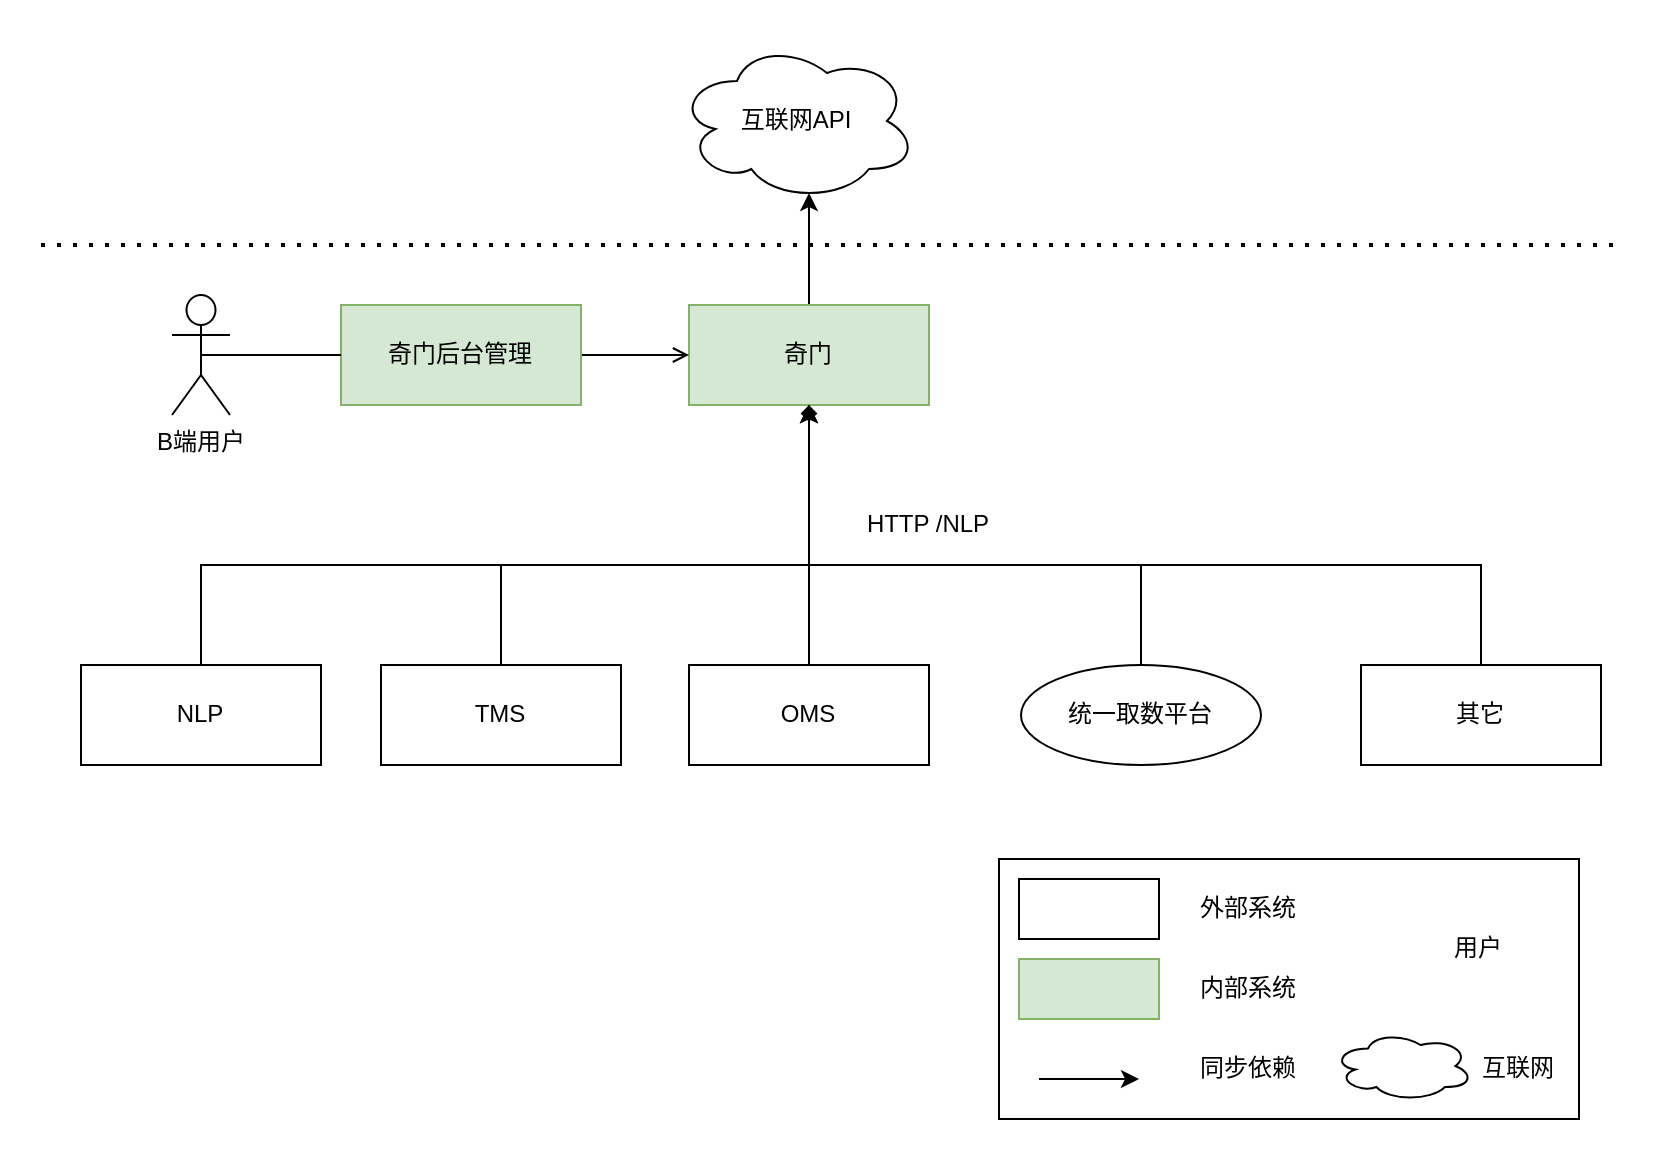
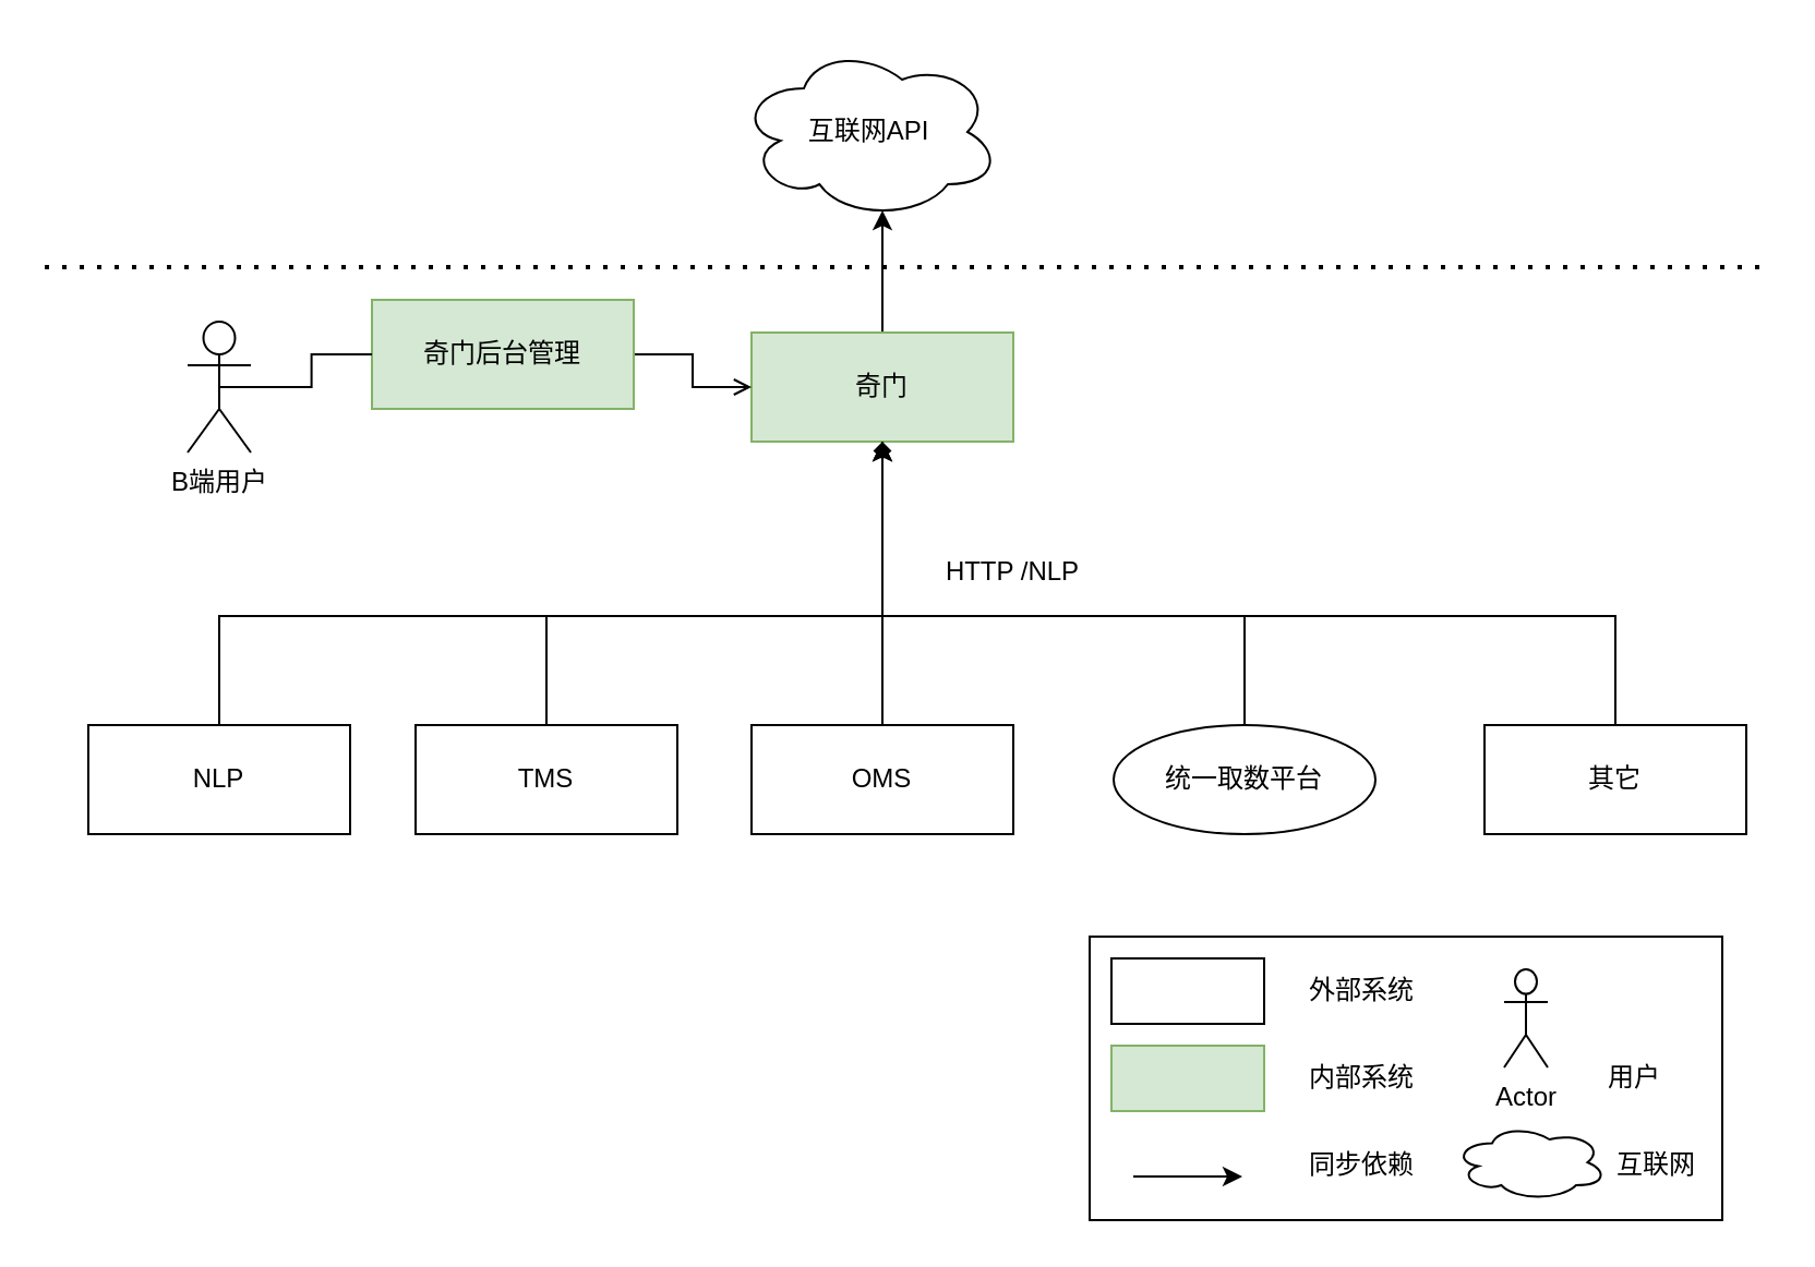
  <mxCell id="0" />
  <mxCell id="1" parent="0" />
  <mxCell id="2" style="edgeStyle=orthogonalEdgeStyle;rounded=0;orthogonalLoop=1;jettySize=auto;html=1;exitX=0.5;exitY=0;exitDx=0;exitDy=0;entryX=0.55;entryY=0.95;entryDx=0;entryDy=0;entryPerimeter=0;" parent="1" source="3" target="28" edge="1"><mxGeometry relative="1" as="geometry" /></mxCell>
  <mxCell id="3" value="奇门" style="rounded=0;whiteSpace=wrap;html=1;fillColor=#d5e8d4;strokeColor=#82b366;" parent="1" vertex="1"><mxGeometry x="344" y="152" width="120" height="50" as="geometry" /></mxCell>
  <mxCell id="4" style="edgeStyle=orthogonalEdgeStyle;rounded=0;orthogonalLoop=1;jettySize=auto;html=1;exitX=0.5;exitY=0;exitDx=0;exitDy=0;entryX=0.5;entryY=1;entryDx=0;entryDy=0;endArrow=open;" parent="1" source="5" target="3" edge="1"><mxGeometry relative="1" as="geometry"><Array as="points"><mxPoint x="100" y="282" /><mxPoint x="404" y="282" /></Array></mxGeometry></mxCell>
  <mxCell id="5" value="NLP" style="rounded=0;whiteSpace=wrap;html=1;flipH=1;flipV=1;" parent="1" vertex="1"><mxGeometry x="40" y="332" width="120" height="50" as="geometry" /></mxCell>
  <mxCell id="6" style="edgeStyle=orthogonalEdgeStyle;rounded=0;orthogonalLoop=1;jettySize=auto;html=1;exitX=0.5;exitY=0;exitDx=0;exitDy=0;entryX=0.5;entryY=1;entryDx=0;entryDy=0;" parent="1" source="7" target="3" edge="1"><mxGeometry relative="1" as="geometry"><Array as="points"><mxPoint x="250" y="282" /><mxPoint x="404" y="282" /></Array></mxGeometry></mxCell>
  <mxCell id="7" value="TMS" style="rounded=0;whiteSpace=wrap;html=1;flipH=1;flipV=1;" parent="1" vertex="1"><mxGeometry x="190" y="332" width="120" height="50" as="geometry" /></mxCell>
  <mxCell id="8" style="edgeStyle=orthogonalEdgeStyle;rounded=0;orthogonalLoop=1;jettySize=auto;html=1;exitX=0.5;exitY=0;exitDx=0;exitDy=0;entryX=0.5;entryY=1;entryDx=0;entryDy=0;endArrow=diamond;" parent="1" source="9" target="3" edge="1"><mxGeometry relative="1" as="geometry" /></mxCell>
  <mxCell id="9" value="OMS" style="rounded=0;whiteSpace=wrap;html=1;flipH=1;flipV=1;" parent="1" vertex="1"><mxGeometry x="344" y="332" width="120" height="50" as="geometry" /></mxCell>
  <mxCell id="10" style="edgeStyle=orthogonalEdgeStyle;rounded=0;orthogonalLoop=1;jettySize=auto;html=1;exitX=0.5;exitY=0;exitDx=0;exitDy=0;entryX=0.5;entryY=1;entryDx=0;entryDy=0;" parent="1" source="11" target="3" edge="1"><mxGeometry relative="1" as="geometry"><Array as="points"><mxPoint x="570" y="282" /><mxPoint x="404" y="282" /></Array></mxGeometry></mxCell>
  <mxCell id="11" value="统一取数平台" style="ellipse;whiteSpace=wrap;html=1;flipH=1;flipV=1;" parent="1" vertex="1"><mxGeometry x="510" y="332" width="120" height="50" as="geometry" /></mxCell>
  <mxCell id="12" value="HTTP /NLP" style="text;html=1;strokeColor=none;fillColor=none;align=center;verticalAlign=middle;whiteSpace=wrap;rounded=0;" parent="1" vertex="1"><mxGeometry x="414" y="252" width="100" height="20" as="geometry" /></mxCell>
  <mxCell id="13" style="edgeStyle=orthogonalEdgeStyle;rounded=0;orthogonalLoop=1;jettySize=auto;html=1;exitX=1;exitY=0.5;exitDx=0;exitDy=0;entryX=0;entryY=0.5;entryDx=0;entryDy=0;endArrow=open;" parent="1" source="14" target="3" edge="1"><mxGeometry relative="1" as="geometry" /></mxCell>
- <mxCell id="14" value="奇门后台管理" style="rounded=0;whiteSpace=wrap;html=1;fillColor=#d5e8d4;strokeColor=#82b366;" parent="1" vertex="1"><mxGeometry x="170" y="152" width="120" height="50" as="geometry" /></mxCell>
+ <mxCell id="14" value="奇门后台管理" style="rounded=0;whiteSpace=wrap;html=1;fillColor=#d5e8d4;strokeColor=#82b366;" parent="1" vertex="1"><mxGeometry x="170" y="137" width="120" height="50" as="geometry" /></mxCell>
  <mxCell id="15" style="edgeStyle=orthogonalEdgeStyle;rounded=0;orthogonalLoop=1;jettySize=auto;html=1;exitX=0.5;exitY=0.5;exitDx=0;exitDy=0;exitPerimeter=0;entryX=0;entryY=0.5;entryDx=0;entryDy=0;endArrow=none;" parent="1" source="16" target="14" edge="1"><mxGeometry relative="1" as="geometry" /></mxCell>
  <mxCell id="16" value="B端用户" style="shape=umlActor;verticalLabelPosition=bottom;verticalAlign=top;html=1;outlineConnect=0;" parent="1" vertex="1"><mxGeometry x="85.5" y="147" width="29" height="60" as="geometry" /></mxCell>
  <mxCell id="17" value="" style="rounded=0;whiteSpace=wrap;html=1;" parent="1" vertex="1"><mxGeometry x="499" y="429" width="290" height="130" as="geometry" /></mxCell>
  <mxCell id="18" style="edgeStyle=orthogonalEdgeStyle;rounded=0;orthogonalLoop=1;jettySize=auto;html=1;exitX=0.5;exitY=0;exitDx=0;exitDy=0;entryX=0.5;entryY=1;entryDx=0;entryDy=0;" parent="1" source="19" target="3" edge="1"><mxGeometry relative="1" as="geometry"><Array as="points"><mxPoint x="740" y="282" /><mxPoint x="404" y="282" /></Array></mxGeometry></mxCell>
  <mxCell id="19" value="其它" style="rounded=0;whiteSpace=wrap;html=1;flipH=1;flipV=1;" parent="1" vertex="1"><mxGeometry x="680" y="332" width="120" height="50" as="geometry" /></mxCell>
  <mxCell id="20" value="" style="rounded=0;whiteSpace=wrap;html=1;flipH=1;flipV=1;" parent="1" vertex="1"><mxGeometry x="509" y="439" width="70" height="30" as="geometry" /></mxCell>
  <mxCell id="21" value="" style="rounded=0;whiteSpace=wrap;html=1;flipH=1;flipV=1;fillColor=#d5e8d4;strokeColor=#82b366;" parent="1" vertex="1"><mxGeometry x="509" y="479" width="70" height="30" as="geometry" /></mxCell>
+ <mxCell id="22" value="Actor" style="shape=umlActor;verticalLabelPosition=bottom;verticalAlign=top;html=1;outlineConnect=0;" parent="1" vertex="1"><mxGeometry x="689" y="444" width="20" height="45" as="geometry" /></mxCell>
  <mxCell id="23" value="" style="endArrow=classic;html=1;" parent="1" edge="1"><mxGeometry width="50" height="50" relative="1" as="geometry"><mxPoint x="519" y="539" as="sourcePoint" /><mxPoint x="569" y="539" as="targetPoint" /></mxGeometry></mxCell>
  <mxCell id="24" value="外部系统" style="text;html=1;strokeColor=none;fillColor=none;align=center;verticalAlign=middle;whiteSpace=wrap;rounded=0;" parent="1" vertex="1"><mxGeometry x="599" y="444" width="50" height="20" as="geometry" /></mxCell>
  <mxCell id="25" value="内部系统" style="text;html=1;strokeColor=none;fillColor=none;align=center;verticalAlign=middle;whiteSpace=wrap;rounded=0;" parent="1" vertex="1"><mxGeometry x="599" y="484" width="50" height="20" as="geometry" /></mxCell>
  <mxCell id="26" value="同步依赖" style="text;html=1;strokeColor=none;fillColor=none;align=center;verticalAlign=middle;whiteSpace=wrap;rounded=0;" parent="1" vertex="1"><mxGeometry x="599" y="523.5" width="50" height="20" as="geometry" /></mxCell>
- <mxCell id="27" value="用户" style="text;html=1;strokeColor=none;fillColor=none;align=center;verticalAlign=middle;whiteSpace=wrap;rounded=0;" parent="1" vertex="1"><mxGeometry x="719" y="464" width="40" height="20" as="geometry" /></mxCell>
+ <mxCell id="27" value="用户" style="text;html=1;strokeColor=none;fillColor=none;align=center;verticalAlign=middle;whiteSpace=wrap;rounded=0;" parent="1" vertex="1"><mxGeometry x="729" y="484" width="40" height="20" as="geometry" /></mxCell>
  <mxCell id="28" value="互联网API" style="ellipse;shape=cloud;whiteSpace=wrap;html=1;" parent="1" vertex="1"><mxGeometry x="338" y="20" width="120" height="80" as="geometry" /></mxCell>
  <mxCell id="29" value="" style="ellipse;shape=cloud;whiteSpace=wrap;html=1;" parent="1" vertex="1"><mxGeometry x="666" y="515" width="70" height="35" as="geometry" /></mxCell>
  <mxCell id="30" value="互联网" style="text;html=1;strokeColor=none;fillColor=none;align=center;verticalAlign=middle;whiteSpace=wrap;rounded=0;" parent="1" vertex="1"><mxGeometry x="739" y="523.5" width="40" height="20" as="geometry" /></mxCell>
  <mxCell id="31" value="" style="endArrow=none;dashed=1;html=1;dashPattern=1 3;strokeWidth=2;" parent="1" edge="1"><mxGeometry width="50" height="50" relative="1" as="geometry"><mxPoint x="20" y="122" as="sourcePoint" /><mxPoint x="810" y="122" as="targetPoint" /></mxGeometry></mxCell>
